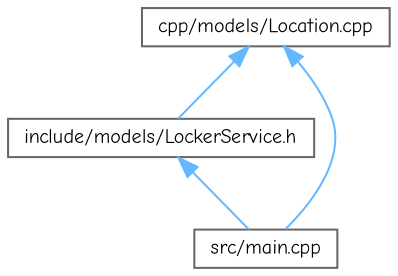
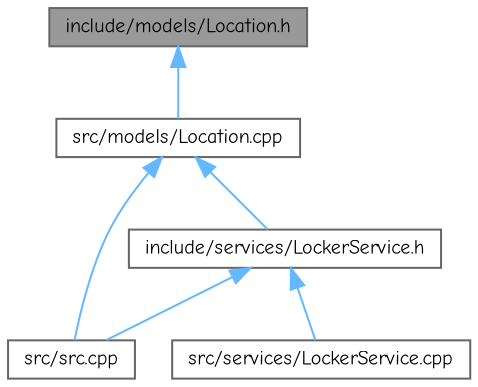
  digraph {
    fontname="Comic Neue"
    node [color=grey40 fillcolor=white fontname="Comic Neue" fontsize=10 shape=box style=filled]
    edge [color=steelblue1 dir=back fontname="Comic Neue" fontsize=10 labelfontname=Helvetica labelfontsize=10 style=solid]
-   n2 [height=0.2 label="cpp/models/Location.cpp" width=0.4]
-   n3 [height=0.2 label="include/models/LockerService.h" width=0.4]
-   n4 [height=0.2 label="src/main.cpp" width=0.4]
+   n1 [color=gray40 fillcolor=grey60 fontcolor=black height=0.2 label="include/models/Location.h" width=0.4]
+   n2 [height=0.2 label="src/models/Location.cpp" width=0.4]
+   n3 [height=0.2 label="include/services/LockerService.h" width=0.4]
+   n4 [height=0.2 label="src/src.cpp" width=0.4]
+   n5 [height=0.2 label="src/services/LockerService.cpp" width=0.4]
+   n1 -> n2
    n2 -> n3
    n2 -> n4
    n3 -> n4
+   n3 -> n5
  }
